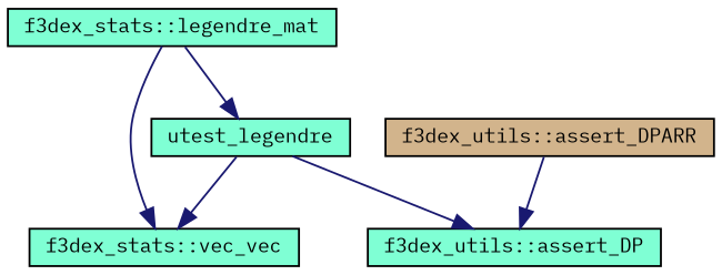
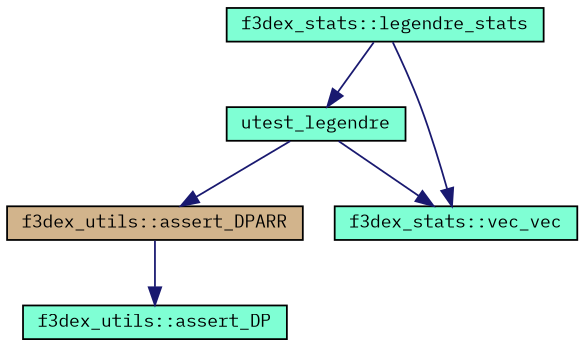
  digraph {
    fontname="IBM Plex Mono"
    rankdir=TB
    node [color=black fillcolor=aquamarine fontname="IBM Plex Mono" fontsize=10 shape=record style=filled]
    edge [color=midnightblue fontname="IBM Plex Mono" fontsize=10 labelfontname=Helvetica labelfontsize=10 style=solid]
    n1 [fontcolor=black height=0.2 label=utest_legendre width=0.4]
    n2 [fillcolor=tan height=0.2 label="f3dex_utils::assert_DPARR" width=0.4]
    n3 [height=0.2 label="f3dex_stats::vec_vec" width=0.4]
    n4 [height=0.2 label="f3dex_utils::assert_DP" width=0.4]
-   n5 [height=0.2 label="f3dex_stats::legendre_mat" width=0.4]
-   n1 -> n4
+   n5 [height=0.2 label="f3dex_stats::legendre_stats" width=0.4]
+   n1 -> n2
    n1 -> n3
    n2 -> n4
    n5 -> n1
    n5 -> n3
  }
